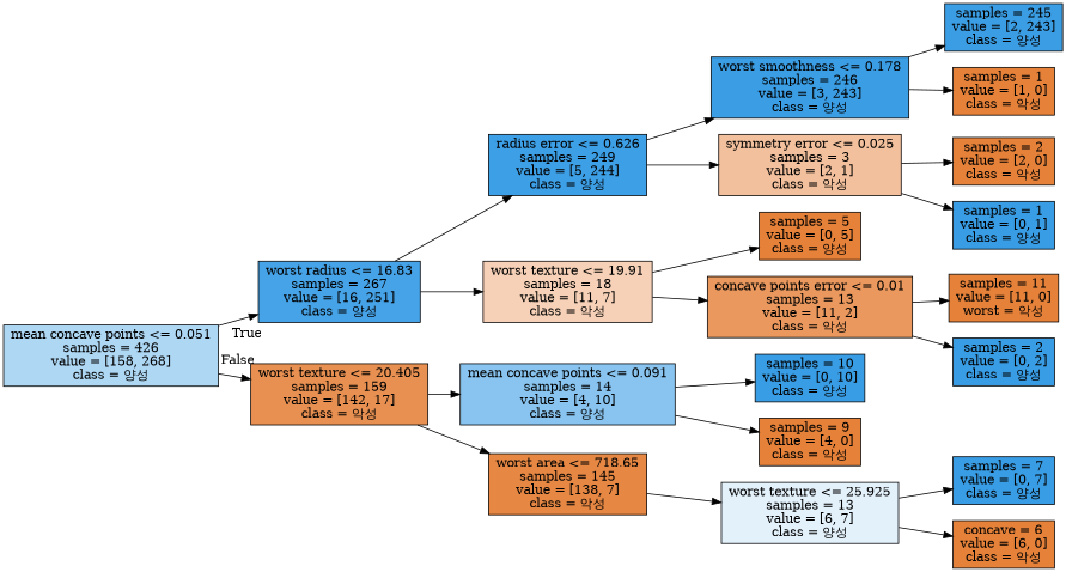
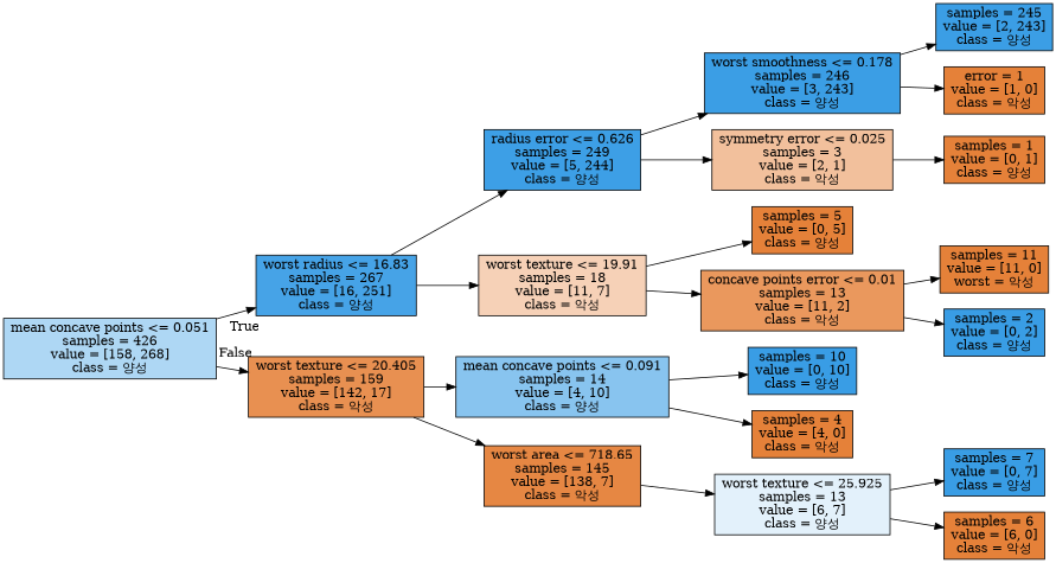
  digraph {
    rankdir=LR
    node [color=black fillcolor="#e58139" shape=box style=filled]
    n1 [fillcolor="#aed7f4" label="mean concave points <= 0.051\nsamples = 426\nvalue = [158, 268]\nclass = 양성"]
    n2 [fillcolor="#46a3e7" label="worst radius <= 16.83\nsamples = 267\nvalue = [16, 251]\nclass = 양성"]
    n3 [fillcolor="#e89051" label="worst texture <= 20.405\nsamples = 159\nvalue = [142, 17]\nclass = 악성"]
    n4 [fillcolor="#3d9fe6" label="radius error <= 0.626\nsamples = 249\nvalue = [5, 244]\nclass = 양성"]
    n5 [fillcolor="#f6d1b7" label="worst texture <= 19.91\nsamples = 18\nvalue = [11, 7]\nclass = 악성"]
    n6 [fillcolor="#88c4ef" label="mean concave points <= 0.091\nsamples = 14\nvalue = [4, 10]\nclass = 양성"]
    n7 [fillcolor="#e68743" label="worst area <= 718.65\nsamples = 145\nvalue = [138, 7]\nclass = 악성"]
    n8 [fillcolor="#3b9ee5" label="worst smoothness <= 0.178\nsamples = 246\nvalue = [3, 243]\nclass = 양성"]
    n9 [fillcolor="#f2c09c" label="symmetry error <= 0.025\nsamples = 3\nvalue = [2, 1]\nclass = 악성"]
    n10 [label="samples = 5\nvalue = [0, 5]\nclass = 양성"]
    n11 [fillcolor="#ea985d" label="concave points error <= 0.01\nsamples = 13\nvalue = [11, 2]\nclass = 악성"]
    n12 [fillcolor="#3b9ee5" label="samples = 245\nvalue = [2, 243]\nclass = 양성"]
-   n13 [label="samples = 1\nvalue = [1, 0]\nclass = 악성"]
-   n14 [label="samples = 2\nvalue = [2, 0]\nclass = 악성"]
-   n15 [fillcolor="#399de5" label="samples = 1\nvalue = [0, 1]\nclass = 양성"]
+   n13 [label="error = 1\nvalue = [1, 0]\nclass = 악성"]
+   n15 [label="samples = 1\nvalue = [0, 1]\nclass = 양성"]
    n16 [label="samples = 11\nvalue = [11, 0]\nworst = 악성"]
    n17 [fillcolor="#399de5" label="samples = 2\nvalue = [0, 2]\nclass = 양성"]
    n18 [fillcolor="#399de5" label="samples = 10\nvalue = [0, 10]\nclass = 양성"]
-   n19 [label="samples = 9\nvalue = [4, 0]\nclass = 악성"]
+   n19 [label="samples = 4\nvalue = [4, 0]\nclass = 악성"]
    n20 [fillcolor="#e3f1fb" label="worst texture <= 25.925\nsamples = 13\nvalue = [6, 7]\nclass = 양성"]
    n21 [fillcolor="#399de5" label="samples = 7\nvalue = [0, 7]\nclass = 양성"]
-   n22 [label="concave = 6\nvalue = [6, 0]\nclass = 악성"]
+   n22 [label="samples = 6\nvalue = [6, 0]\nclass = 악성"]
    n1 -> n2 [headlabel=True labelangle=45 labeldistance=2.5]
    n1 -> n3 [headlabel=False labelangle=-45 labeldistance=2.5]
    n2 -> n4
    n2 -> n5
    n3 -> n6
    n3 -> n7
    n4 -> n8
    n4 -> n9
    n5 -> n10
    n5 -> n11
    n6 -> n18
    n6 -> n19
    n7 -> n20
    n8 -> n12
    n8 -> n13
-   n9 -> n14
    n9 -> n15
    n11 -> n16
    n11 -> n17
    n20 -> n21
    n20 -> n22
  }
